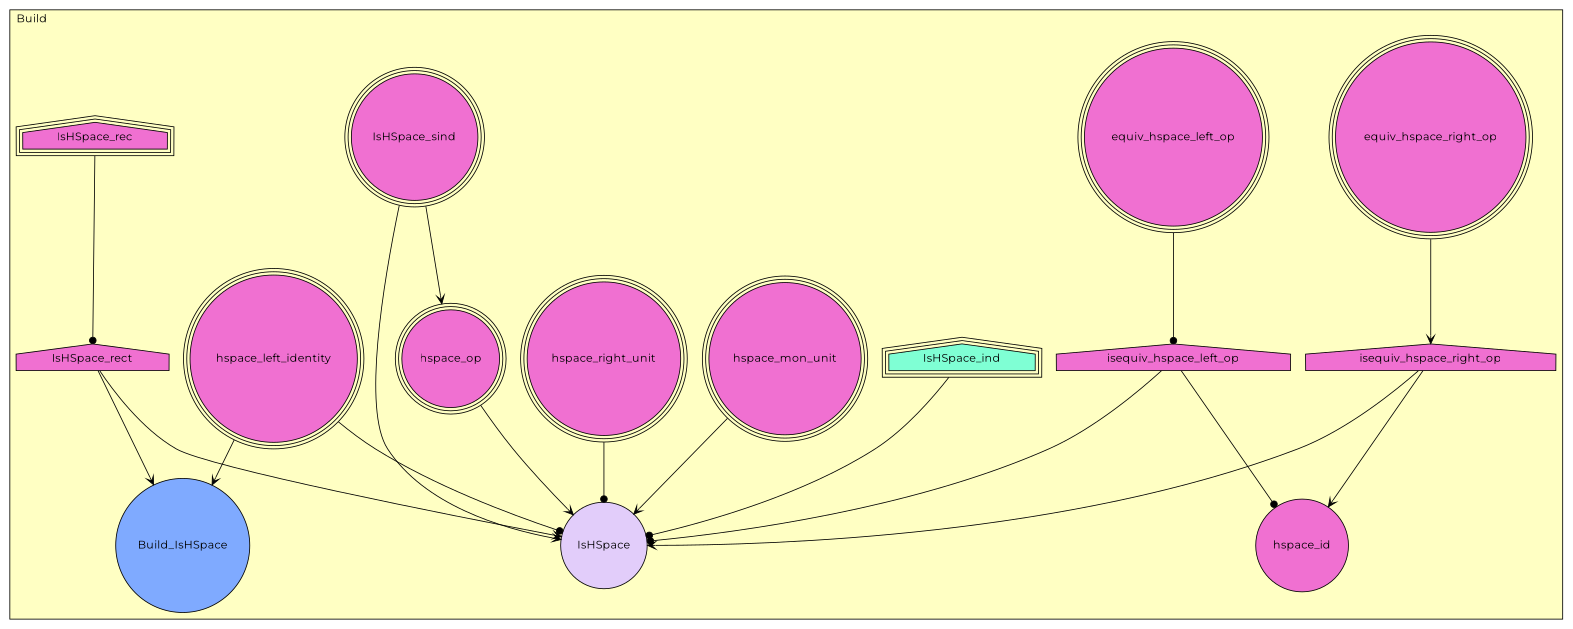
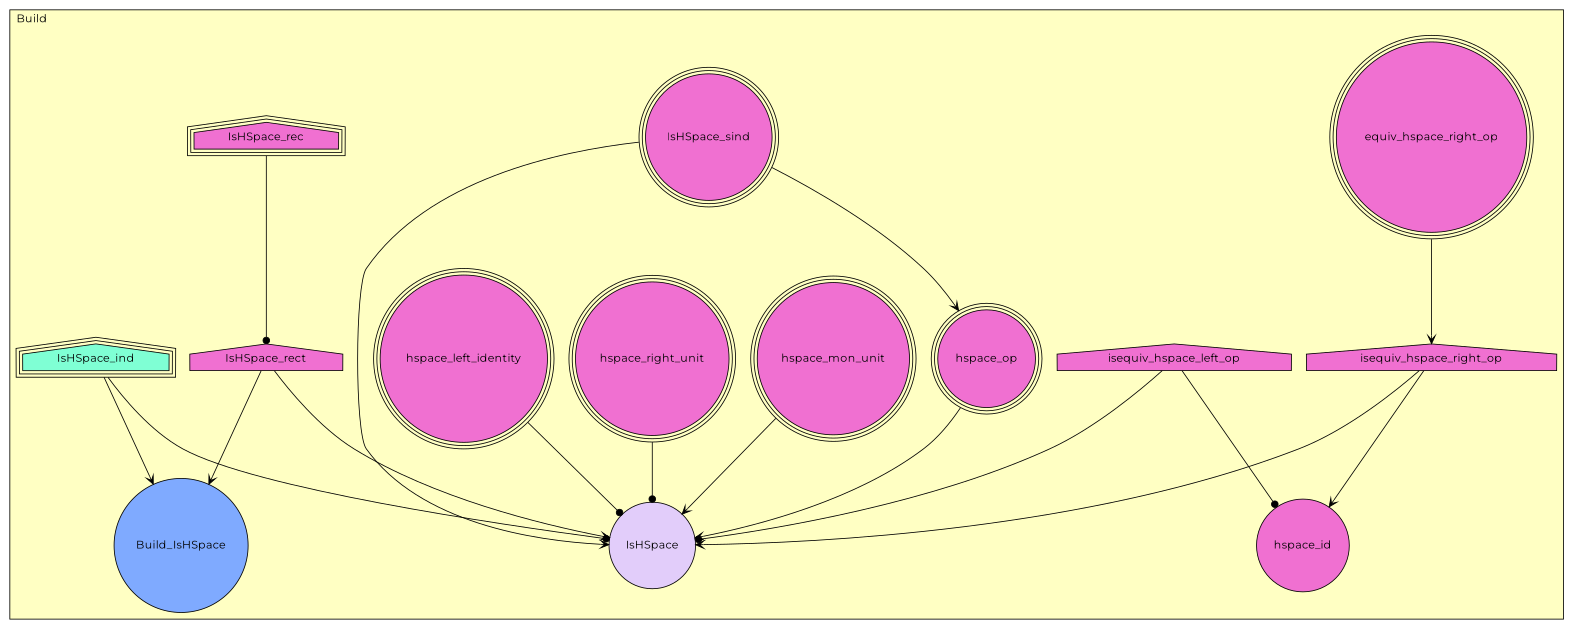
  digraph {
    fontname=Montserrat
    node [fillcolor="#F070D1" fontname=Montserrat peripheries=3 shape=circle style=filled]
    edge [arrowhead=vee fontname=Montserrat]
    n1 [label=equiv_hspace_right_op]
-   n2 [label=equiv_hspace_left_op]
    n3 [label=isequiv_hspace_right_op shape=house peripheries=""]
    n4 [label=isequiv_hspace_left_op shape=house peripheries=""]
    n5 [label=hspace_id peripheries=""]
    n6 [label=hspace_mon_unit]
    n7 [label=hspace_right_unit]
    n8 [label=hspace_left_identity]
    n9 [label=hspace_op]
    n10 [label=IsHSpace_sind]
    n11 [label=IsHSpace_rec shape=house]
    n12 [fillcolor="#7FFFD4" label=IsHSpace_ind shape=house]
    n13 [label=IsHSpace_rect shape=house peripheries=""]
    n14 [fillcolor="#7FAAFF" label=Build_IsHSpace peripheries=""]
    n15 [fillcolor="#E2CDFA" label=IsHSpace peripheries=""]
    subgraph cluster_1 {
      fillcolor="#FFFFC3"
      label=Build
      labeljust=l
      style=filled
      n1
-     n2
      n3
      n4
      n5
      n6
      n7
      n8
      n9
      n10
      n11
      n12
      n13
      n14
      n15
    }
    n1 -> n3
-   n2 -> n4 [arrowhead=dot]
    n3 -> n5
    n3 -> n15
    n4 -> n5 [arrowhead=dot]
    n4 -> n15 [arrowhead=dot]
    n6 -> n15
    n7 -> n15 [arrowhead=dot]
    n8 -> n15 [arrowhead=dot]
    n9 -> n15
    n10 -> n9
    n10 -> n15
    n11 -> n13 [arrowhead=dot]
-   n8 -> n14
+   n12 -> n14
    n12 -> n15 [arrowhead=dot]
    n13 -> n14
    n13 -> n15
  }
